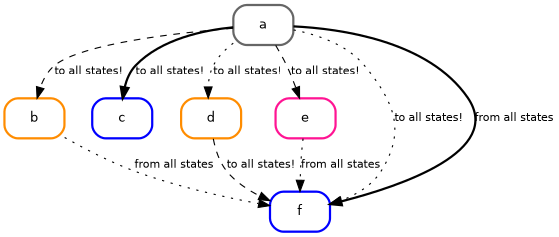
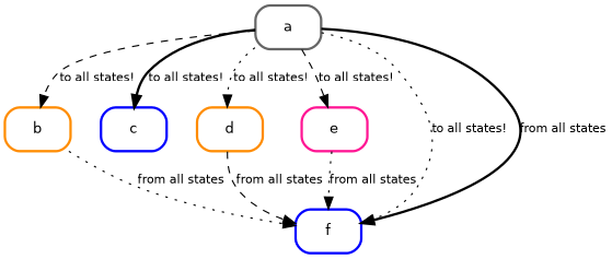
  graph {
    fontname=Helvetica
    fontsize=12
    ordering=out
    splines=true
    node [color=darkorange fillcolor=white fontname=Helvetica fontsize=12 penwidth=2.0 shape=Mrecord style=filled]
    edge [arrowhead=normal dir=forward fontname=Helvetica fontsize=10 style=dotted]
    n1 [color=gray40 label="{a}"]
    n2 [label="{b}"]
    n3 [color=blue label="{c}"]
    n4 [label="{d}"]
    n5 [color=deeppink label="{e}"]
    n6 [color=blue label="{f}"]
    n1 -- n2 [label="to all states!" style=dashed]
    n1 -- n3 [label="to all states!" style=bold]
    n1 -- n4 [label="to all states!"]
    n1 -- n5 [label="to all states!" style=dashed]
    n1 -- n6 [label="to all states!"]
    n1 -- n6 [label="from all states" style=bold]
    n2 -- n6 [label="from all states"]
-   n4 -- n6 [label="to all states!" style=dashed]
+   n4 -- n6 [label="from all states" style=dashed]
    n5 -- n6 [label="from all states"]
  }
